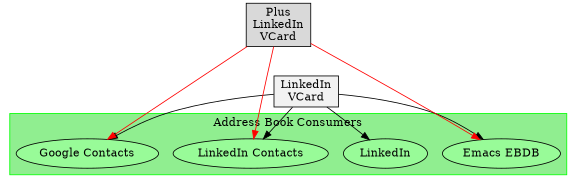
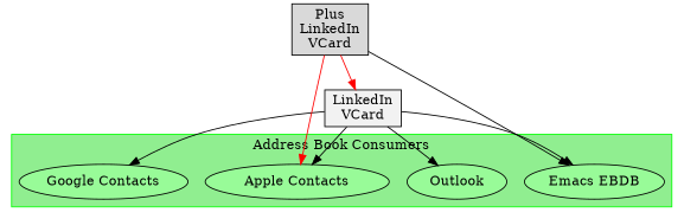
  digraph {
    node [fillcolor=palegreen style=filled]
-   Outlook [height=0.5 width=1.2999 label=LinkedIn]
+   Outlook [height=0.5 width=1.2999]
    n2 [height=0.5 label="Google Contacts" width=2.4192]
-   n3 [height=0.5 label="LinkedIn Contacts" width=2.2567]
+   n3 [height=0.5 label="Apple Contacts" width=2.2567]
    n4 [height=0.5 label="Emacs EBDB" width=2.004]
    n5 [fillcolor=gray95 height=0.52778 label="LinkedIn\nVCard" shape=box width=1.0972]
    n6 [fillcolor=gray85 height=0.73611 label="Plus\nLinkedIn\nVCard" shape=box width=1.0972]
    subgraph cluster_1 {
      color=green
      fillcolor=lightgreen
      label="Address Book Consumers"
      style=filled
      Outlook
      n2
      n3
      n4
    }
    n5 -> Outlook
    n5 -> n2
    n5 -> n3
    n5 -> n4
-   n6 -> n2 [color=red]
+   n6 -> n5 [color=red]
    n6 -> n3 [color=red]
-   n6 -> n4 [color=red]
+   n6 -> n4 [color=black]
  }
